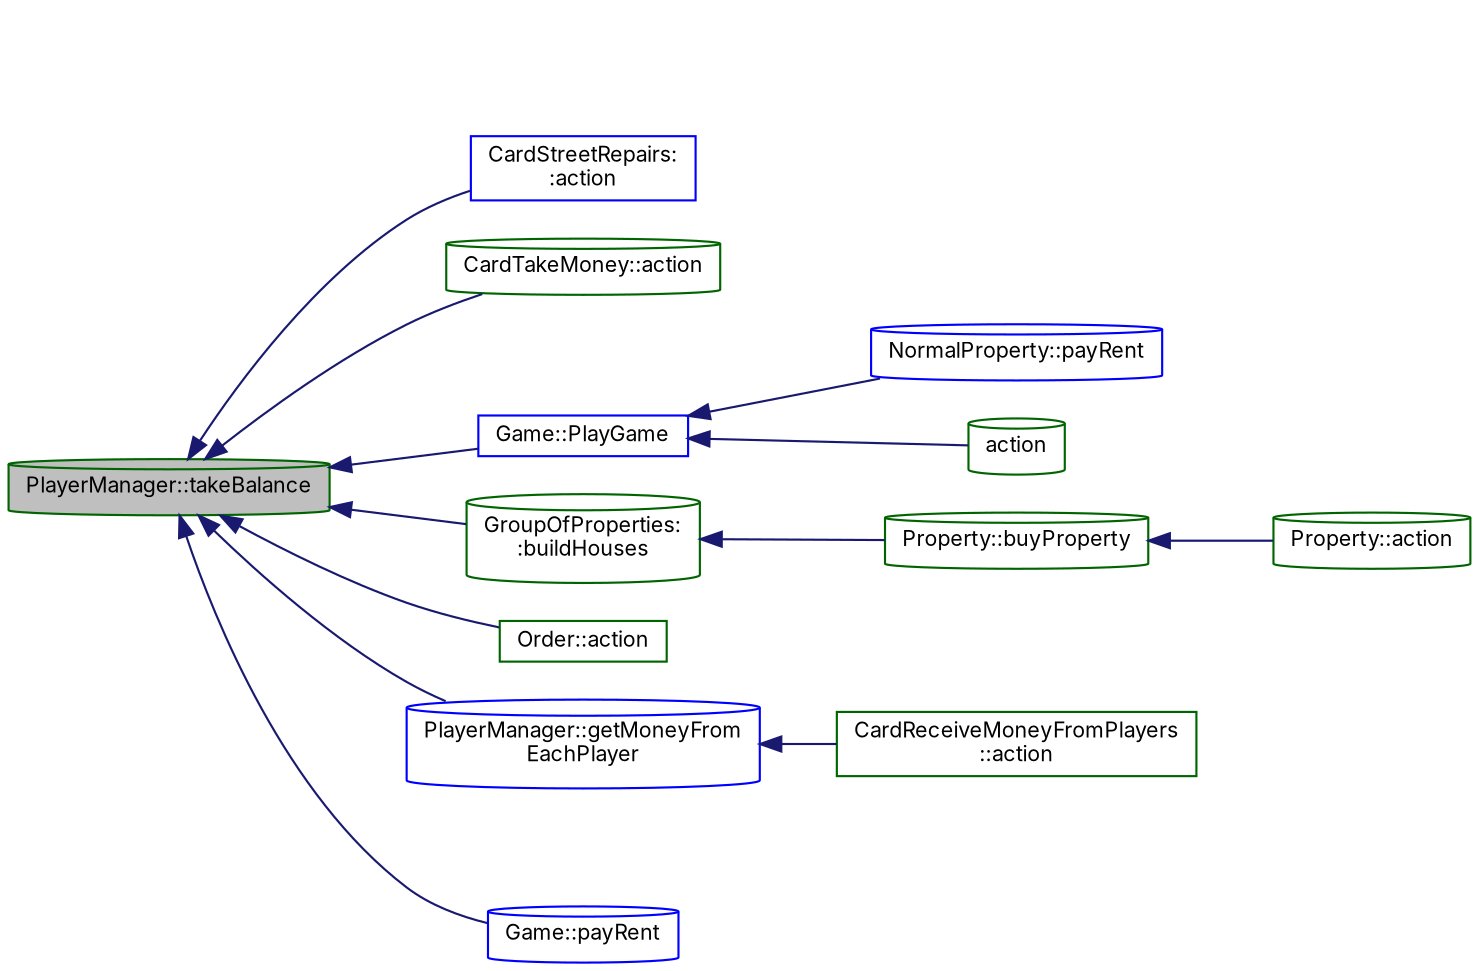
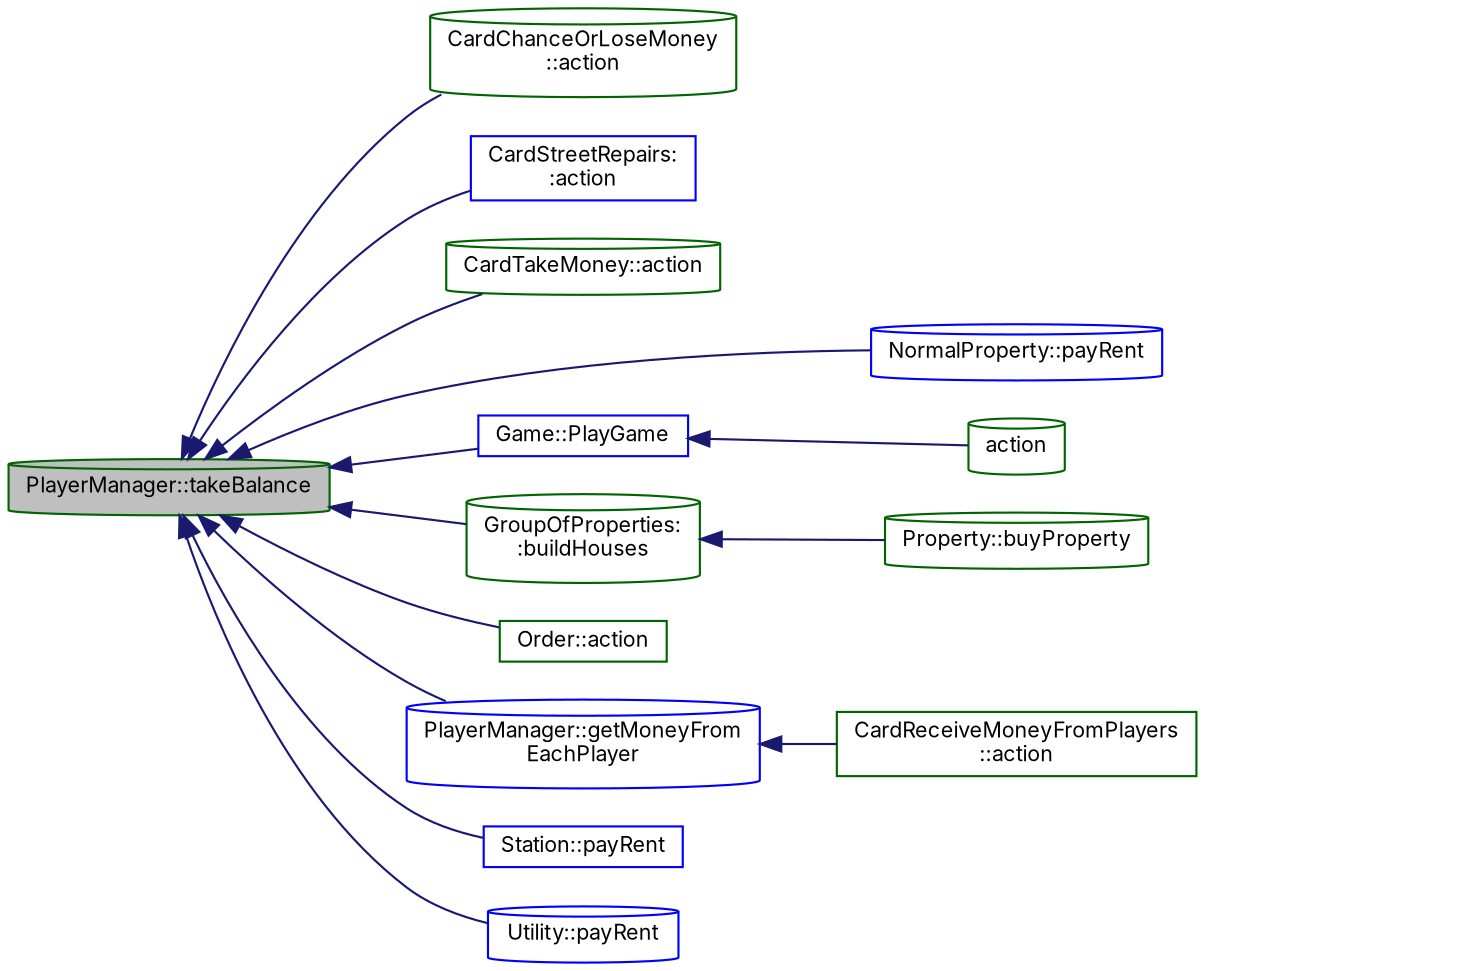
  digraph {
    fontname=Inter
    rankdir=LR
    node [color=darkgreen fillcolor=white fontname=Inter fontsize=10 shape=cylinder style=filled]
    edge [color=midnightblue dir=back fontname=Inter fontsize=10 labelfontname=FreeSans labelfontsize=10 style=solid]
    n1 [fillcolor=grey75 fontcolor=black height=0.2 label="PlayerManager::takeBalance" width=0.4]
+   n2 [height=0.2 label="CardChanceOrLoseMoney\l::action" width=0.4]
    n3 [color=blue height=0.2 label="CardStreetRepairs:\l:action" shape=box width=0.4]
    n4 [height=0.2 label="CardTakeMoney::action" width=0.4]
    n5 [color=blue height=0.2 label="Game::PlayGame" shape=box width=0.4]
    n6 [height=0.2 label="GroupOfProperties:\l:buildHouses" width=0.4]
    n7 [color=blue height=0.2 label="NormalProperty::payRent" width=0.4]
    n8 [height=0.2 label="Order::action" shape=box width=0.4]
    n9 [color=blue height=0.2 label="PlayerManager::getMoneyFrom\lEachPlayer" width=0.4]
-   n11 [color=blue height=0.2 label="Game::payRent" width=0.4]
+   n10 [color=blue height=0.2 label="Station::payRent" shape=box width=0.4]
+   n11 [color=blue height=0.2 label="Utility::payRent" width=0.4]
    n12 [height=0.2 label="CardReceiveMoneyFromPlayers\l::action" shape=box width=0.4]
    n13 [height=0.2 label=action width=0.4]
    n14 [height=0.2 label="Property::buyProperty" width=0.4]
-   n15 [height=0.2 label="Property::action" width=0.4]
+   n1 -> n2
    n1 -> n3
    n1 -> n4
    n1 -> n5
    n1 -> n6
-   n5 -> n7
+   n1 -> n7
    n1 -> n8
    n1 -> n9
+   n1 -> n10
    n1 -> n11
    n5 -> n13
    n6 -> n14
    n9 -> n12
-   n14 -> n15
  }
